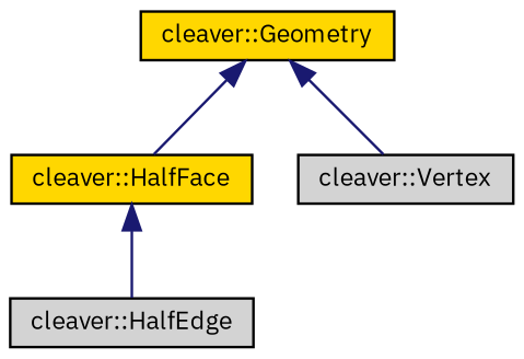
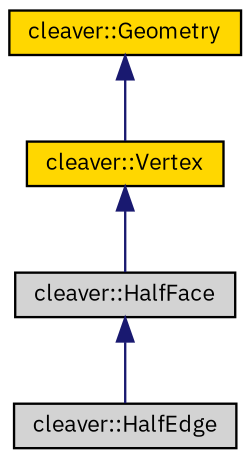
  digraph {
    fontname="IBM Plex Sans"
    node [color=black fillcolor=gold fontname="IBM Plex Sans" fontsize=10 shape=record style=filled]
    edge [color=midnightblue dir=back fontname="IBM Plex Sans" fontsize=10 labelfontname=Helvetica labelfontsize=10 style=solid]
    n1 [fontcolor=black height=0.2 label="cleaver::Geometry" width=0.4]
-   n2 [height=0.2 label="cleaver::HalfFace" width=0.4]
-   n3 [fillcolor=lightgrey height=0.2 label="cleaver::Vertex" width=0.4]
+   n2 [fillcolor=lightgrey height=0.2 label="cleaver::HalfFace" width=0.4]
+   n3 [height=0.2 label="cleaver::Vertex" width=0.4]
    n4 [fillcolor=lightgrey height=0.2 label="cleaver::HalfEdge" width=0.4]
-   n1 -> n2
+   n3 -> n2
    n1 -> n3
    n2 -> n4
  }
